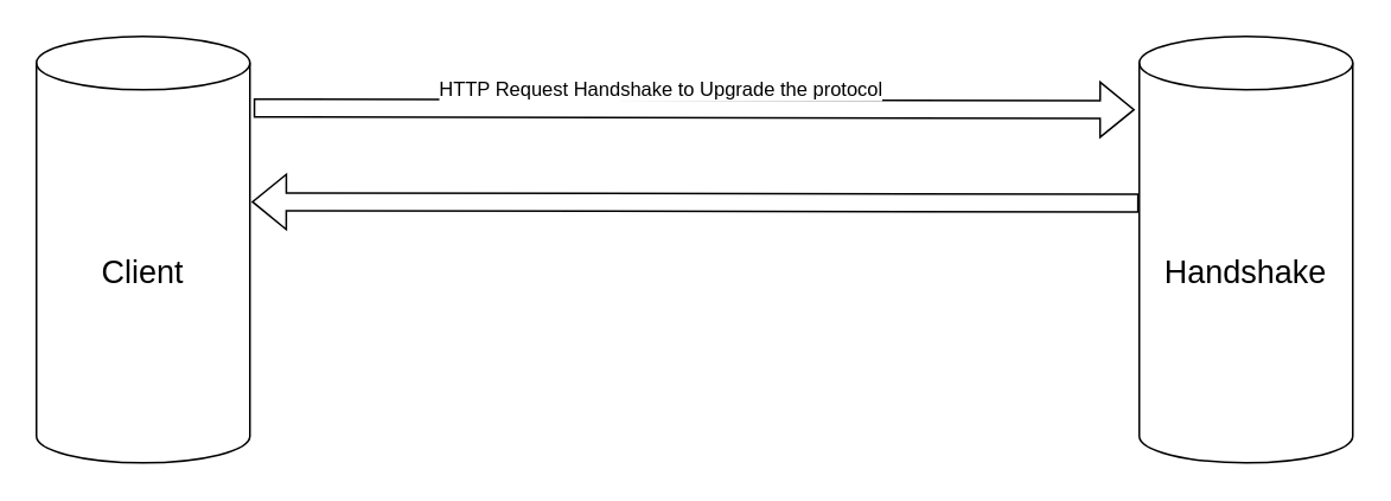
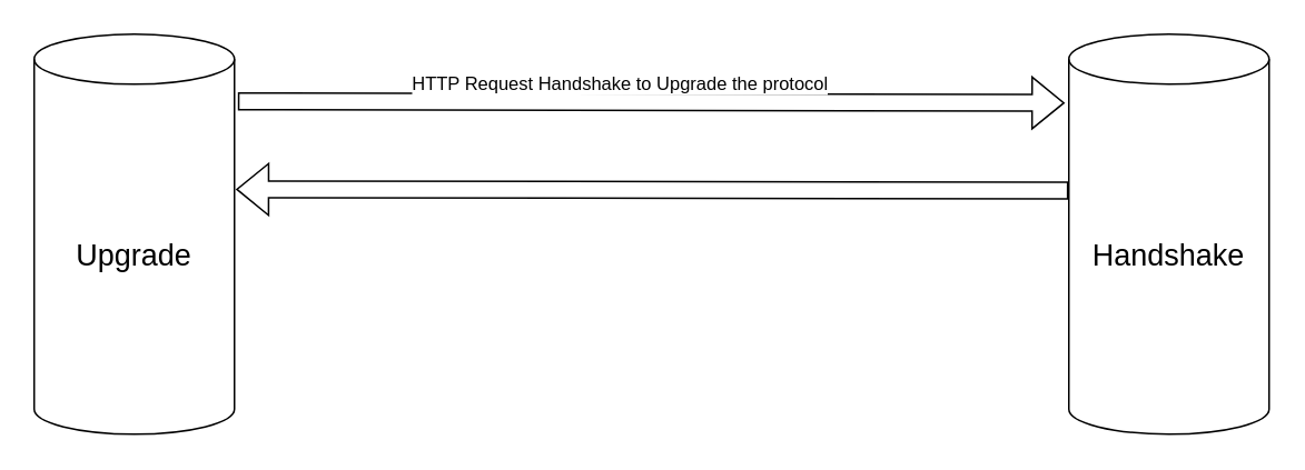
  <mxCell id="0" />
  <mxCell id="1" parent="0" />
- <mxCell id="2" value="&lt;font style=&quot;font-size: 18px;&quot;&gt;Client&lt;/font&gt;" style="shape=cylinder3;whiteSpace=wrap;html=1;boundedLbl=1;backgroundOutline=1;size=15;" parent="1" vertex="1"><mxGeometry x="20" y="20" width="120" height="240" as="geometry" /></mxCell>
+ <mxCell id="2" value="&lt;font style=&quot;font-size: 18px;&quot;&gt;Upgrade&lt;/font&gt;" style="shape=cylinder3;whiteSpace=wrap;html=1;boundedLbl=1;backgroundOutline=1;size=15;" parent="1" vertex="1"><mxGeometry x="20" y="20" width="120" height="240" as="geometry" /></mxCell>
  <mxCell id="3" value="&lt;font style=&quot;font-size: 18px;&quot;&gt;Handshake&lt;/font&gt;" style="shape=cylinder3;whiteSpace=wrap;html=1;boundedLbl=1;backgroundOutline=1;size=15;" parent="1" vertex="1"><mxGeometry x="640" y="20" width="120" height="240" as="geometry" /></mxCell>
  <mxCell id="4" value="" style="shape=flexArrow;endArrow=classic;html=1;rounded=0;exitX=1.017;exitY=0.168;exitDx=0;exitDy=0;exitPerimeter=0;entryX=-0.021;entryY=0.172;entryDx=0;entryDy=0;entryPerimeter=0;" parent="1" source="2" target="3" edge="1"><mxGeometry width="50" height="50" relative="1" as="geometry"><mxPoint x="180" y="110" as="sourcePoint" /><mxPoint x="230" y="60" as="targetPoint" /></mxGeometry></mxCell>
  <mxCell id="5" value="HTTP Request Handshake to Upgrade the protocol" style="edgeLabel;html=1;align=center;verticalAlign=middle;resizable=0;points=[];" parent="4" vertex="1" connectable="0"><mxGeometry x="-0.165" relative="1" as="geometry"><mxPoint x="21" y="-11" as="offset" /></mxGeometry></mxCell>
  <mxCell id="6" value="" style="shape=flexArrow;endArrow=classic;html=1;rounded=0;exitX=-0.002;exitY=0.391;exitDx=0;exitDy=0;exitPerimeter=0;entryX=1.008;entryY=0.388;entryDx=0;entryDy=0;entryPerimeter=0;" parent="1" source="3" target="2" edge="1"><mxGeometry width="50" height="50" relative="1" as="geometry"><mxPoint x="390" y="220" as="sourcePoint" /><mxPoint x="440" y="170" as="targetPoint" /></mxGeometry></mxCell>
